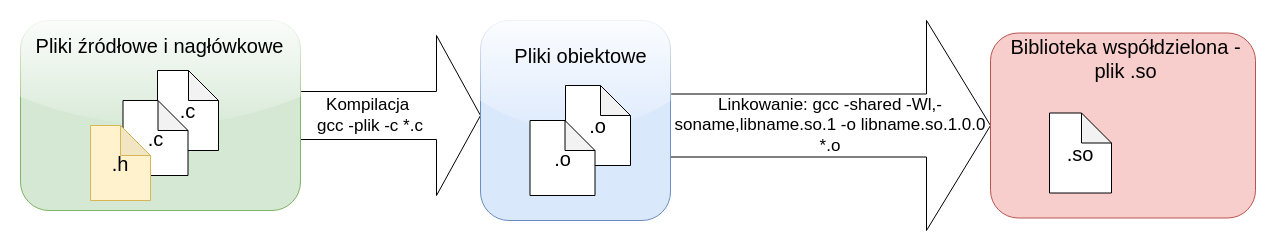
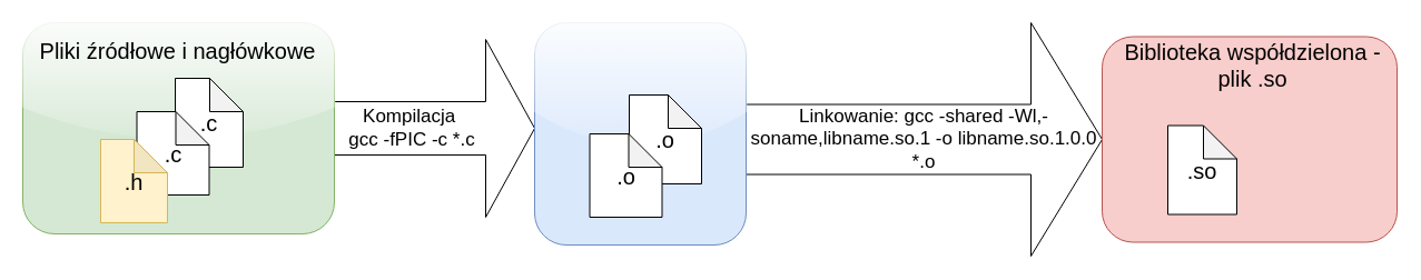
  <mxCell id="0" />
  <mxCell id="1" parent="0" />
  <mxCell id="2" value="&lt;font&gt;&lt;span style=&quot;font-size: 17px&quot;&gt;Linkowanie:&amp;nbsp;&lt;/span&gt;&lt;span style=&quot;font-size: 17px&quot;&gt;gcc -shared -Wl,-soname,libname.so.1 -o libname.so.1.0.0 *.o&lt;/span&gt;&lt;br&gt;&lt;/font&gt;" style="shape=singleArrow;whiteSpace=wrap;html=1;rounded=0;glass=0;" vertex="1" parent="1"><mxGeometry x="670" y="20" width="320" height="210" as="geometry" /></mxCell>
- <mxCell id="3" value="&lt;font&gt;&lt;span style=&quot;font-size: 17px&quot;&gt;Kompilacja&amp;nbsp;&lt;/span&gt;&lt;br&gt;&lt;span style=&quot;font-size: 17px&quot;&gt;gcc -plik -c *.c&lt;/span&gt;&lt;br&gt;&lt;/font&gt;" style="shape=singleArrow;whiteSpace=wrap;html=1;rounded=0;glass=0;" parent="1" vertex="1"><mxGeometry x="260" y="35" width="220" height="160" as="geometry" /></mxCell>
+ <mxCell id="3" value="&lt;font&gt;&lt;span style=&quot;font-size: 17px&quot;&gt;Kompilacja&amp;nbsp;&lt;/span&gt;&lt;br&gt;&lt;span style=&quot;font-size: 17px&quot;&gt;gcc -fPIC -c *.c&lt;/span&gt;&lt;br&gt;&lt;/font&gt;" style="shape=singleArrow;whiteSpace=wrap;html=1;rounded=0;glass=0;" parent="1" vertex="1"><mxGeometry x="260" y="35" width="220" height="160" as="geometry" /></mxCell>
  <mxCell id="4" value="" style="rounded=1;whiteSpace=wrap;html=1;glass=1;fillColor=#d5e8d4;strokeColor=#82b366;" parent="1" vertex="1"><mxGeometry x="20" y="20" width="280" height="190" as="geometry" /></mxCell>
  <mxCell id="5" value="&lt;font style=&quot;font-size: 20px&quot;&gt;.c&lt;/font&gt;" style="shape=note;whiteSpace=wrap;html=1;backgroundOutline=1;darkOpacity=0.05;" parent="1" vertex="1"><mxGeometry x="157" y="70" width="61" height="80" as="geometry" /></mxCell>
  <mxCell id="6" value="&lt;font style=&quot;font-size: 20px&quot;&gt;.c&lt;/font&gt;" style="shape=note;whiteSpace=wrap;html=1;backgroundOutline=1;darkOpacity=0.05;" parent="1" vertex="1"><mxGeometry x="122.5" y="100" width="65" height="75" as="geometry" /></mxCell>
  <mxCell id="7" value="&lt;font style=&quot;font-size: 20px&quot;&gt;.h&lt;/font&gt;" style="shape=note;whiteSpace=wrap;html=1;backgroundOutline=1;darkOpacity=0.05;fillColor=#fff2cc;strokeColor=#d6b656;" parent="1" vertex="1"><mxGeometry x="90" y="125" width="60" height="75" as="geometry" /></mxCell>
  <mxCell id="8" value="&lt;font style=&quot;font-size: 20px&quot;&gt;Pliki źródłowe i nagłówkowe&lt;/font&gt;" style="text;html=1;align=center;verticalAlign=middle;resizable=0;points=[];;autosize=1;" parent="1" vertex="1"><mxGeometry x="28.5" y="35" width="260" height="20" as="geometry" /></mxCell>
  <mxCell id="9" value="" style="rounded=1;whiteSpace=wrap;html=1;glass=1;fillColor=#dae8fc;strokeColor=#6c8ebf;" parent="1" vertex="1"><mxGeometry x="480" y="20" width="190" height="200" as="geometry" /></mxCell>
  <mxCell id="10" value="&lt;font style=&quot;font-size: 20px&quot;&gt;.o&lt;/font&gt;" style="shape=note;whiteSpace=wrap;html=1;backgroundOutline=1;darkOpacity=0.05;" parent="1" vertex="1"><mxGeometry x="565" y="85" width="65" height="80" as="geometry" /></mxCell>
  <mxCell id="11" value="&lt;font style=&quot;font-size: 20px&quot;&gt;.o&lt;/font&gt;" style="shape=note;whiteSpace=wrap;html=1;backgroundOutline=1;darkOpacity=0.05;" parent="1" vertex="1"><mxGeometry x="529.5" y="120" width="65" height="75" as="geometry" /></mxCell>
- <mxCell id="12" value="&lt;font style=&quot;font-size: 20px&quot;&gt;Pliki obiektowe&lt;/font&gt;" style="text;html=1;align=center;verticalAlign=middle;resizable=0;points=[];;autosize=1;" parent="1" vertex="1"><mxGeometry x="505" y="45" width="150" height="20" as="geometry" /></mxCell>
  <mxCell id="13" value="" style="rounded=1;whiteSpace=wrap;html=1;glass=0;fillColor=#f8cecc;strokeColor=#b85450;" parent="1" vertex="1"><mxGeometry x="990" y="32.5" width="265" height="185" as="geometry" /></mxCell>
  <mxCell id="14" value="&lt;font style=&quot;font-size: 20px&quot;&gt;Biblioteka współdzielona - &lt;br&gt;plik .so&lt;/font&gt;" style="text;html=1;align=center;verticalAlign=middle;resizable=0;points=[];;autosize=1;" parent="1" vertex="1"><mxGeometry x="1000" y="37.5" width="250" height="40" as="geometry" /></mxCell>
  <mxCell id="15" value="&lt;font style=&quot;font-size: 20px&quot;&gt;.so&lt;/font&gt;" style="shape=note;whiteSpace=wrap;html=1;backgroundOutline=1;darkOpacity=0.05;" parent="1" vertex="1"><mxGeometry x="1049" y="112.5" width="62" height="80" as="geometry" /></mxCell>
